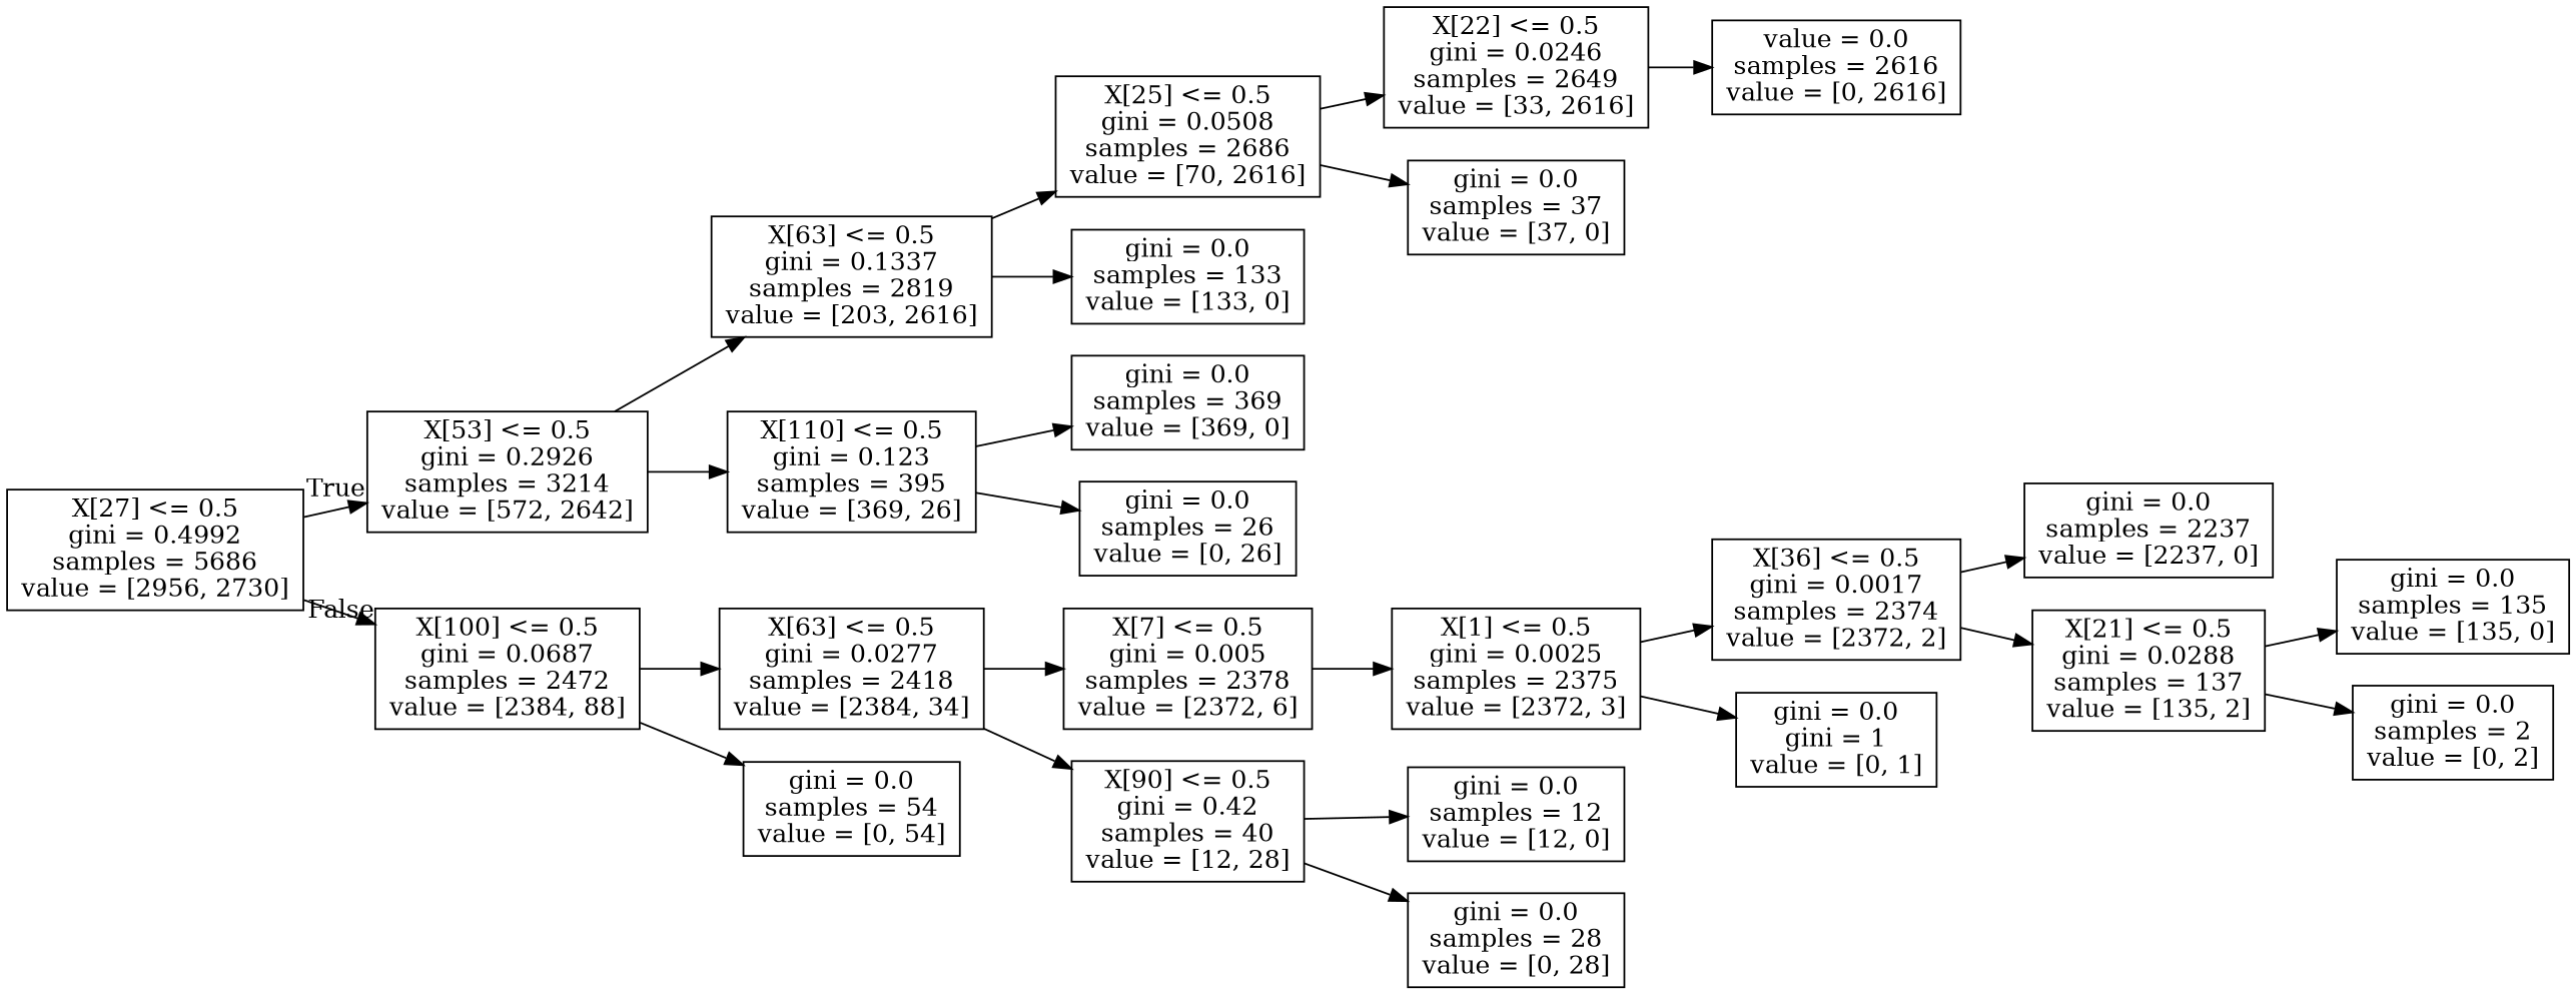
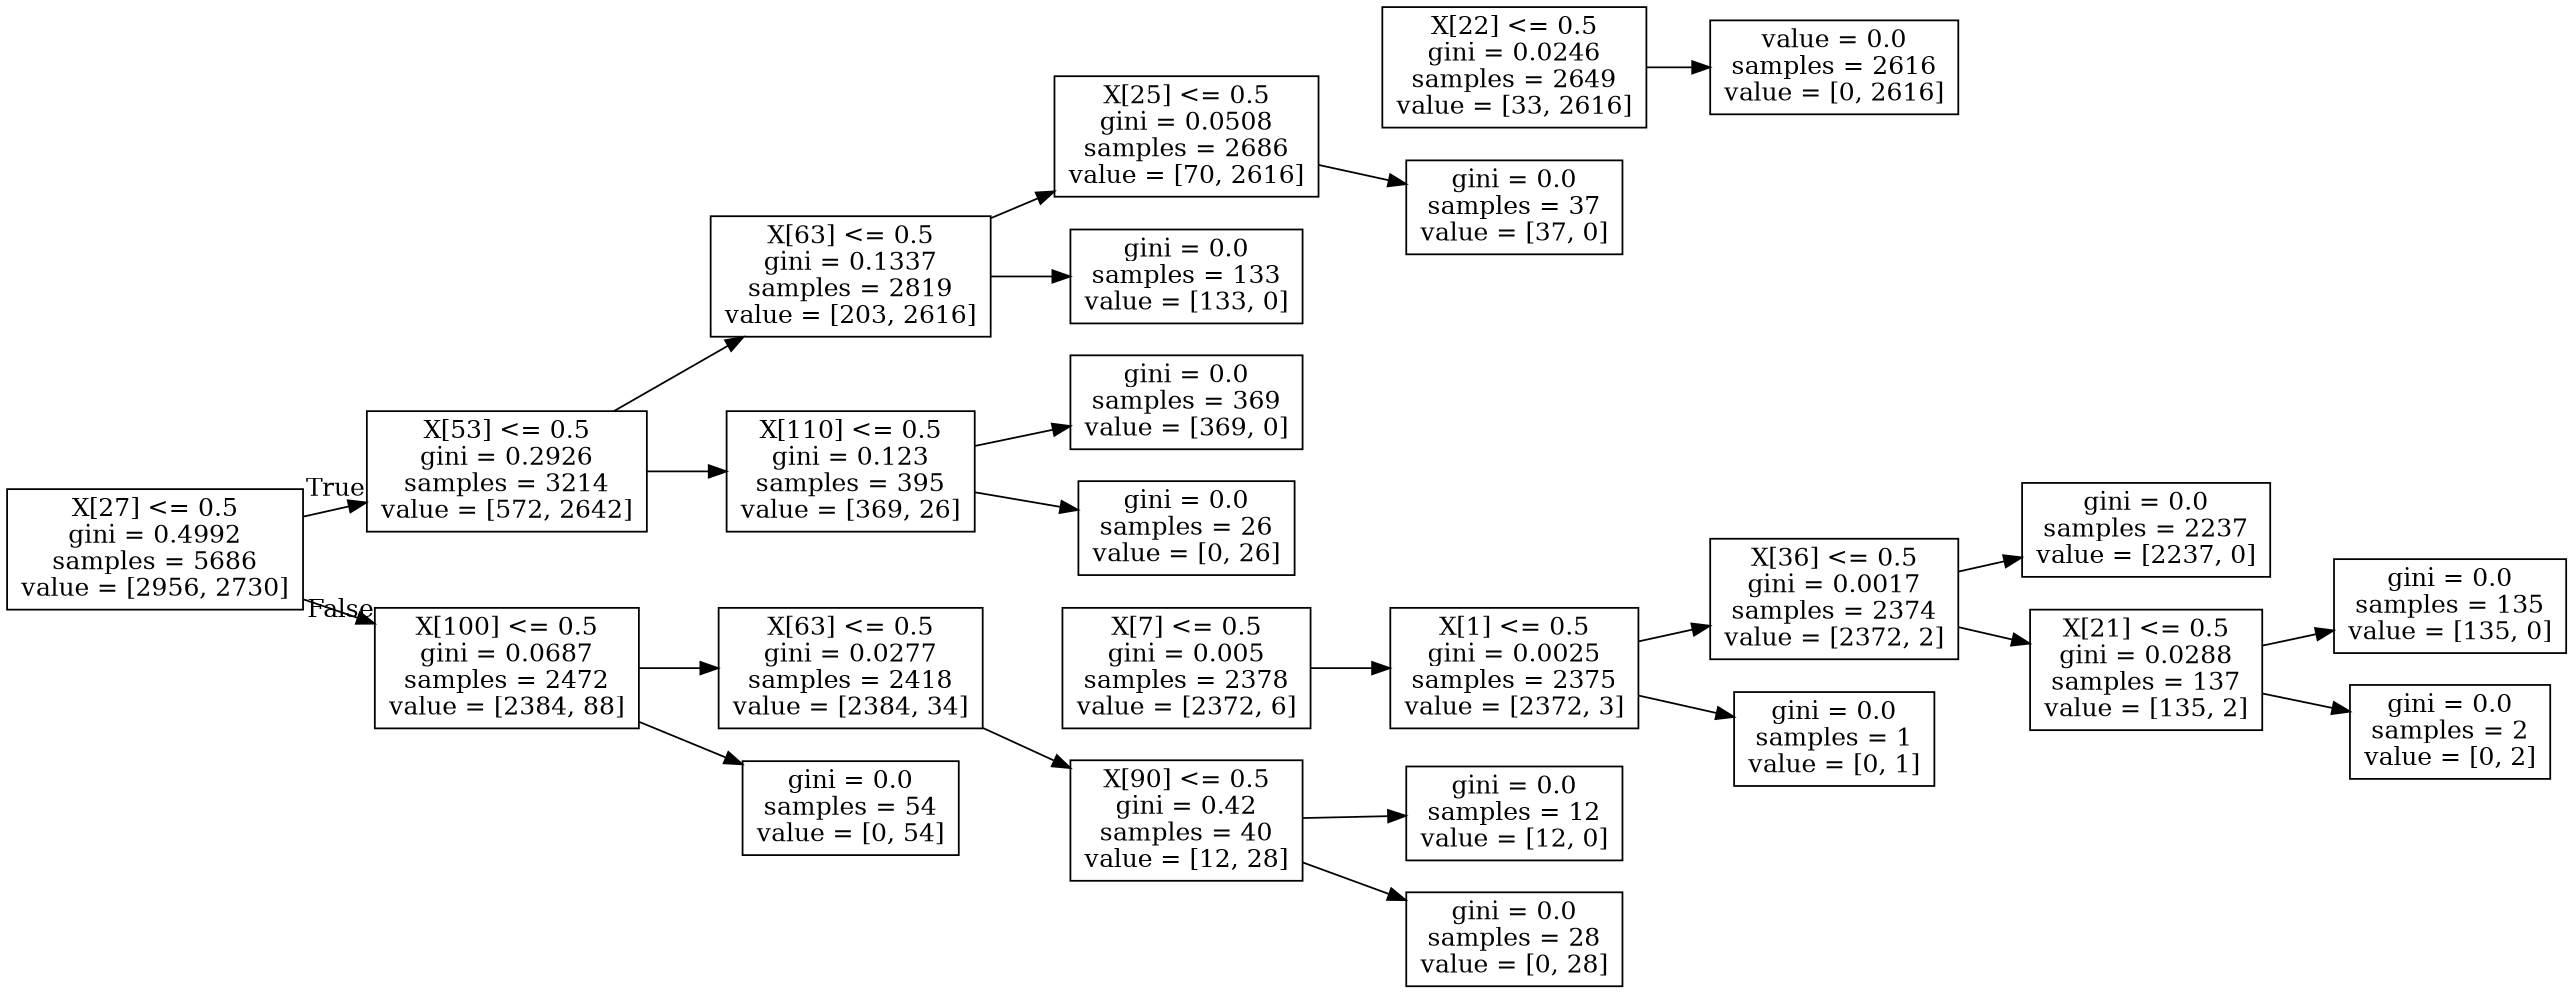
  digraph {
    rankdir=LR
    node [shape=box]
    n1 [label="X[27] <= 0.5\ngini = 0.4992\nsamples = 5686\nvalue = [2956, 2730]"]
    n2 [label="X[53] <= 0.5\ngini = 0.2926\nsamples = 3214\nvalue = [572, 2642]"]
    n3 [label="X[100] <= 0.5\ngini = 0.0687\nsamples = 2472\nvalue = [2384, 88]"]
    n4 [label="X[63] <= 0.5\ngini = 0.1337\nsamples = 2819\nvalue = [203, 2616]"]
    n5 [label="X[110] <= 0.5\ngini = 0.123\nsamples = 395\nvalue = [369, 26]"]
    n6 [label="X[63] <= 0.5\ngini = 0.0277\nsamples = 2418\nvalue = [2384, 34]"]
    n7 [label="gini = 0.0\nsamples = 54\nvalue = [0, 54]"]
    n8 [label="X[25] <= 0.5\ngini = 0.0508\nsamples = 2686\nvalue = [70, 2616]"]
    n9 [label="gini = 0.0\nsamples = 133\nvalue = [133, 0]"]
    n10 [label="gini = 0.0\nsamples = 369\nvalue = [369, 0]"]
    n11 [label="gini = 0.0\nsamples = 26\nvalue = [0, 26]"]
    n12 [label="X[22] <= 0.5\ngini = 0.0246\nsamples = 2649\nvalue = [33, 2616]"]
    n13 [label="gini = 0.0\nsamples = 37\nvalue = [37, 0]"]
    n14 [label="value = 0.0\nsamples = 2616\nvalue = [0, 2616]"]
    n15 [label="X[7] <= 0.5\ngini = 0.005\nsamples = 2378\nvalue = [2372, 6]"]
    n16 [label="X[90] <= 0.5\ngini = 0.42\nsamples = 40\nvalue = [12, 28]"]
    n17 [label="X[1] <= 0.5\ngini = 0.0025\nsamples = 2375\nvalue = [2372, 3]"]
    n18 [label="gini = 0.0\nsamples = 12\nvalue = [12, 0]"]
    n19 [label="gini = 0.0\nsamples = 28\nvalue = [0, 28]"]
    n20 [label="X[36] <= 0.5\ngini = 0.0017\nsamples = 2374\nvalue = [2372, 2]"]
-   n21 [label="gini = 0.0\ngini = 1\nvalue = [0, 1]"]
+   n21 [label="gini = 0.0\nsamples = 1\nvalue = [0, 1]"]
    n22 [label="gini = 0.0\nsamples = 2237\nvalue = [2237, 0]"]
    n23 [label="X[21] <= 0.5\ngini = 0.0288\nsamples = 137\nvalue = [135, 2]"]
    n24 [label="gini = 0.0\nsamples = 135\nvalue = [135, 0]"]
    n25 [label="gini = 0.0\nsamples = 2\nvalue = [0, 2]"]
    n1 -> n2 [headlabel=True labelangle=45 labeldistance=2.5]
    n1 -> n3 [headlabel=False labelangle=-45 labeldistance=2.5]
    n2 -> n4
    n2 -> n5
    n3 -> n6
    n3 -> n7
    n4 -> n8
    n4 -> n9
    n5 -> n10
    n5 -> n11
-   n6 -> n15
    n6 -> n16
-   n8 -> n12
    n8 -> n13
    n12 -> n14
    n15 -> n17
    n16 -> n18
    n16 -> n19
    n17 -> n20
    n17 -> n21
    n20 -> n22
    n20 -> n23
    n23 -> n24
    n23 -> n25
  }
